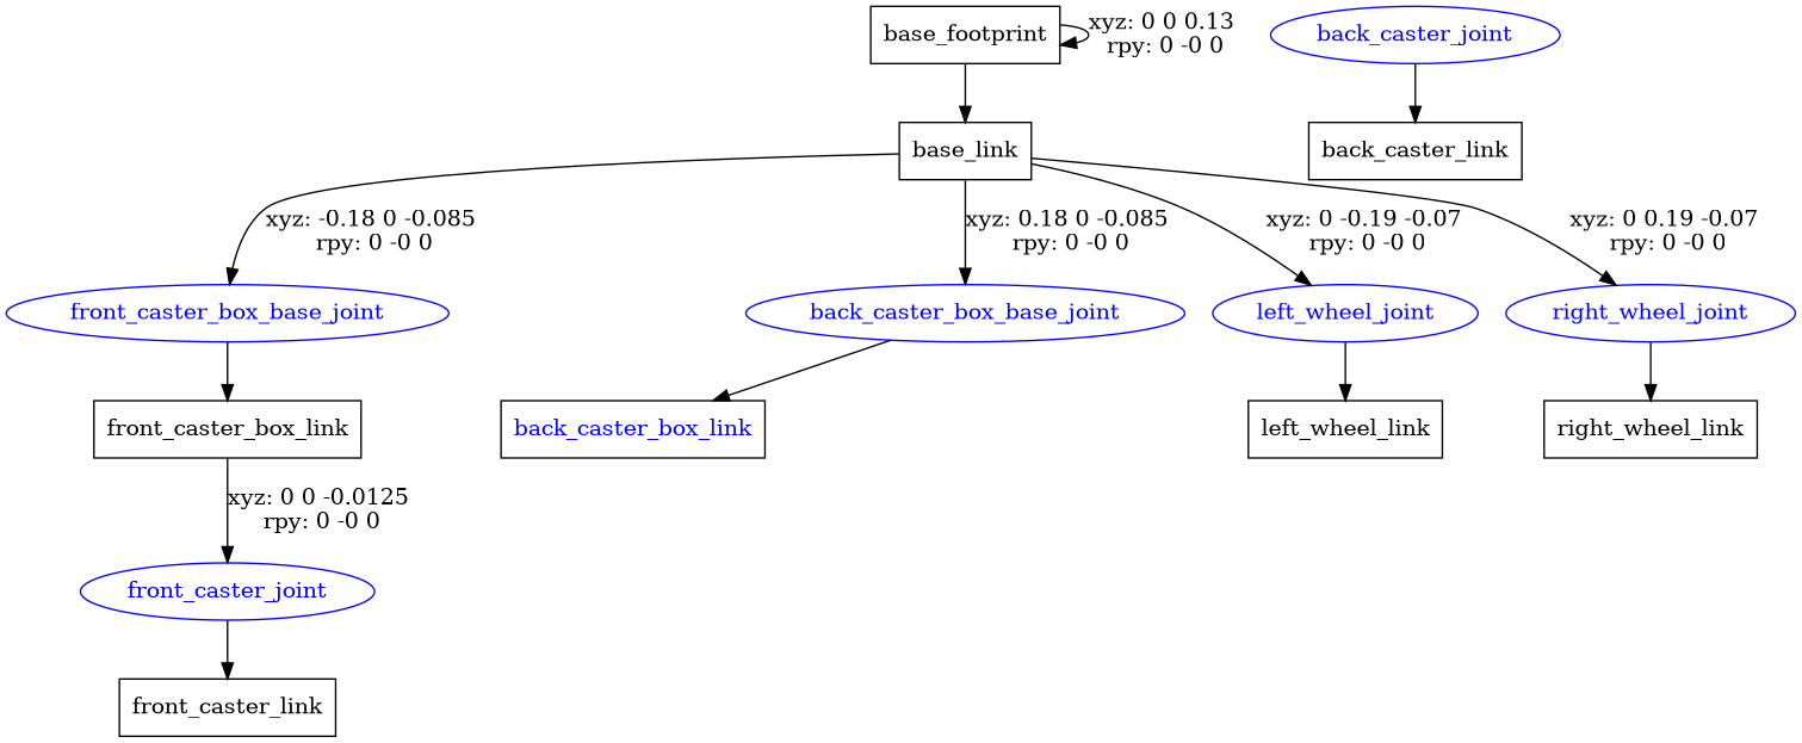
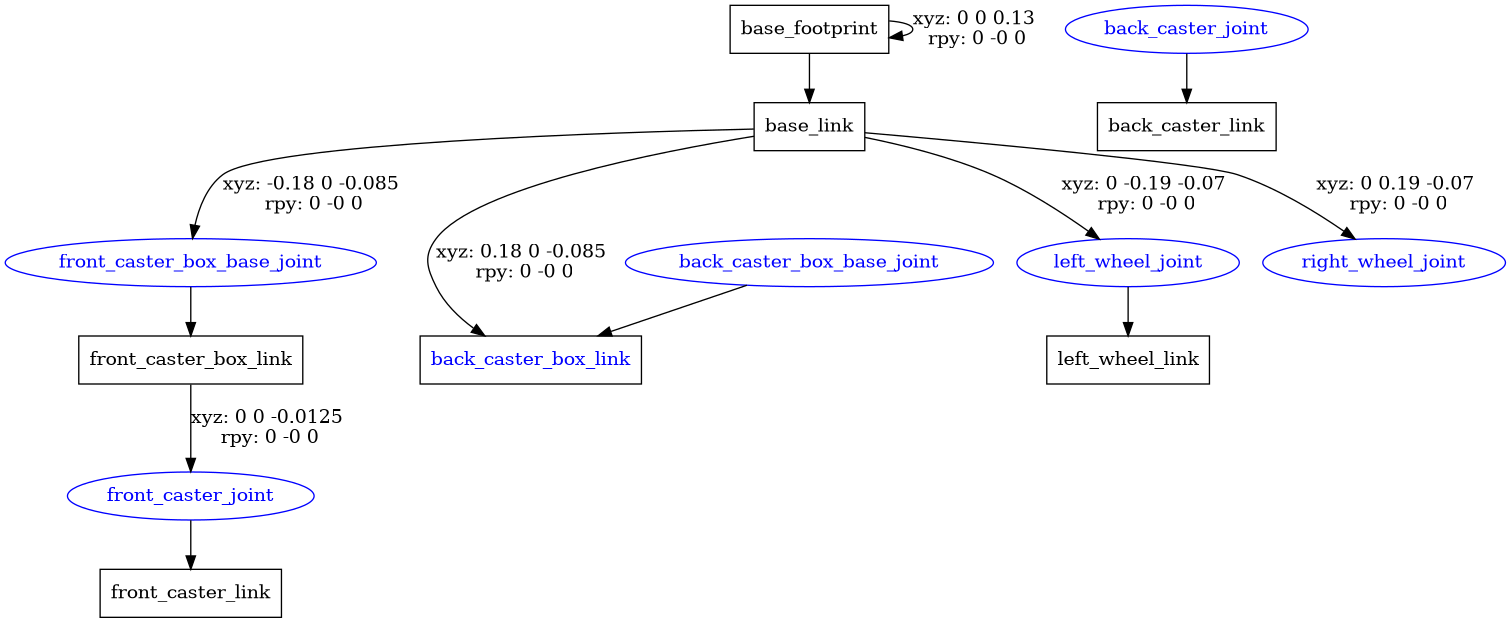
  digraph {
    node [shape=box]
    n1 [label=base_footprint]
    n2 [label=base_link]
    back_caster_box_base_joint [color=blue fontcolor=blue shape=ellipse]
    front_caster_box_base_joint [color=blue fontcolor=blue shape=ellipse]
    left_wheel_joint [color=blue fontcolor=blue shape=ellipse]
    right_wheel_joint [color=blue fontcolor=blue shape=ellipse]
    n7 [fontcolor=blue label=back_caster_box_link]
    n8 [label=front_caster_box_link]
    n9 [label=left_wheel_link]
-   n10 [label=right_wheel_link]
    back_caster_joint [color=blue fontcolor=blue shape=ellipse]
    n12 [label=back_caster_link]
    front_caster_joint [color=blue fontcolor=blue shape=ellipse]
    n14 [label=front_caster_link]
    n1 -> n1 [label="xyz: 0 0 0.13 \nrpy: 0 -0 0"]
    n1 -> n2
-   n2 -> back_caster_box_base_joint [label="xyz: 0.18 0 -0.085 \nrpy: 0 -0 0"]
+   n2 -> n7 [label="xyz: 0.18 0 -0.085 \nrpy: 0 -0 0"]
    n2 -> front_caster_box_base_joint [label="xyz: -0.18 0 -0.085 \nrpy: 0 -0 0"]
    n2 -> left_wheel_joint [label="xyz: 0 -0.19 -0.07 \nrpy: 0 -0 0"]
    n2 -> right_wheel_joint [label="xyz: 0 0.19 -0.07 \nrpy: 0 -0 0"]
    back_caster_box_base_joint -> n7
    front_caster_box_base_joint -> n8
    left_wheel_joint -> n9
-   right_wheel_joint -> n10
    n8 -> front_caster_joint [label="xyz: 0 0 -0.0125 \nrpy: 0 -0 0"]
    back_caster_joint -> n12
    front_caster_joint -> n14
  }
